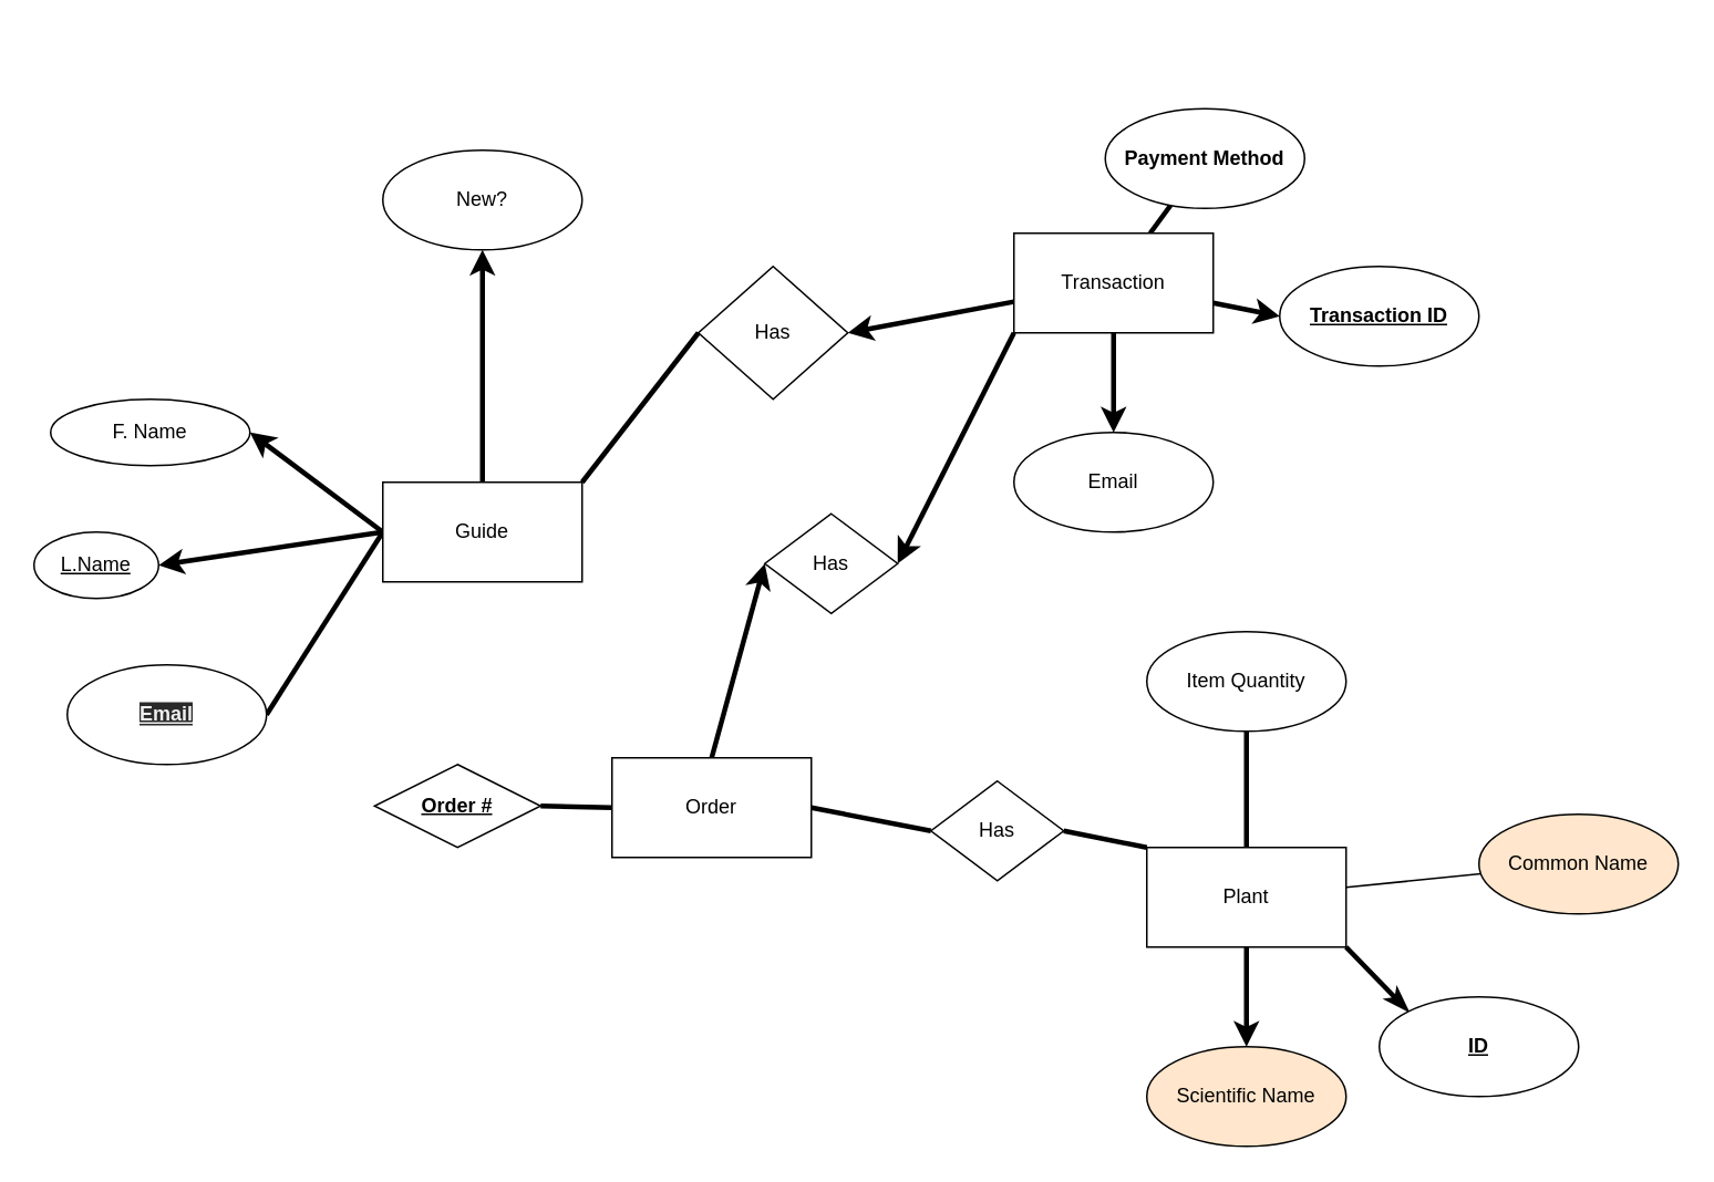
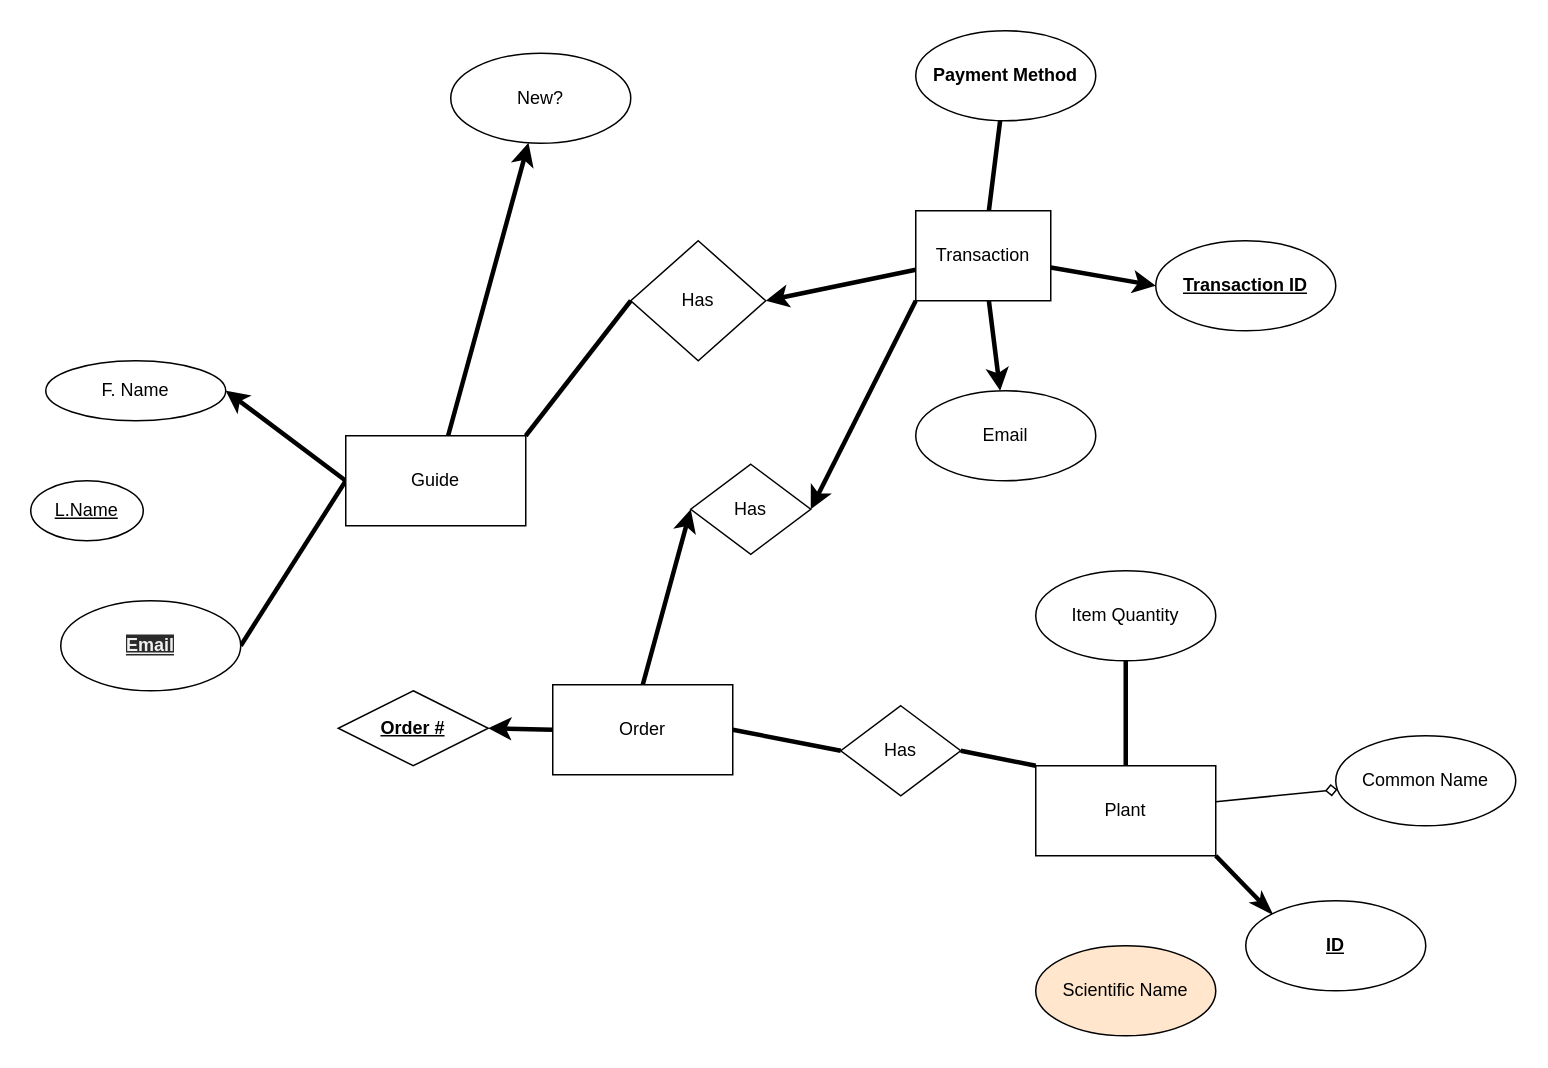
  <mxCell id="0" />
  <mxCell id="1" parent="0" />
  <mxCell id="2" value="" style="edgeStyle=none;html=1;strokeWidth=3;" parent="1" source="7" target="22" edge="1"><mxGeometry relative="1" as="geometry" /></mxCell>
  <mxCell id="3" style="edgeStyle=none;html=1;exitX=1;exitY=0;exitDx=0;exitDy=0;strokeWidth=3;endArrow=none;endFill=0;entryX=0;entryY=0.5;entryDx=0;entryDy=0;" parent="1" source="7" edge="1" target="25"><mxGeometry relative="1" as="geometry"><mxPoint x="420" y="200" as="targetPoint" /></mxGeometry></mxCell>
  <mxCell id="4" style="edgeStyle=none;html=1;exitX=0;exitY=0.5;exitDx=0;exitDy=0;entryX=1;entryY=0.5;entryDx=0;entryDy=0;strokeWidth=3;" edge="1" parent="1" source="7" target="27"><mxGeometry relative="1" as="geometry" /></mxCell>
- <mxCell id="5" style="edgeStyle=none;html=1;exitX=0;exitY=0.5;exitDx=0;exitDy=0;entryX=1;entryY=0.5;entryDx=0;entryDy=0;strokeWidth=3;" edge="1" parent="1" source="7" target="28"><mxGeometry relative="1" as="geometry" /></mxCell>
  <mxCell id="6" style="edgeStyle=none;html=1;exitX=0;exitY=0.5;exitDx=0;exitDy=0;entryX=1;entryY=0.5;entryDx=0;entryDy=0;strokeWidth=3;endArrow=none;endFill=0;" edge="1" parent="1" source="7" target="29"><mxGeometry relative="1" as="geometry" /></mxCell>
  <mxCell id="7" value="Guide" style="rounded=0;whiteSpace=wrap;html=1;" parent="1" vertex="1"><mxGeometry x="230" y="290" width="120" height="60" as="geometry" /></mxCell>
- <mxCell id="8" value="" style="edgeStyle=none;html=1;endArrow=none;endFill=0;" parent="1" source="13" target="20" edge="1"><mxGeometry relative="1" as="geometry" /></mxCell>
- <mxCell id="9" value="" style="edgeStyle=none;html=1;strokeWidth=3;" parent="1" source="13" target="21" edge="1"><mxGeometry relative="1" as="geometry" /></mxCell>
+ <mxCell id="8" value="" style="edgeStyle=none;html=1;endArrow=diamond;endFill=0;" parent="1" source="13" target="20" edge="1"><mxGeometry relative="1" as="geometry" /></mxCell>
  <mxCell id="10" style="edgeStyle=none;html=1;exitX=1;exitY=1;exitDx=0;exitDy=0;entryX=0;entryY=0;entryDx=0;entryDy=0;endArrow=classicThin;endFill=1;strokeWidth=3;" parent="1" source="13" target="26" edge="1"><mxGeometry relative="1" as="geometry" /></mxCell>
  <mxCell id="11" style="edgeStyle=none;html=1;exitX=0;exitY=0;exitDx=0;exitDy=0;entryX=1;entryY=0.5;entryDx=0;entryDy=0;endArrow=none;endFill=0;strokeWidth=3;" edge="1" parent="1" source="13" target="36"><mxGeometry relative="1" as="geometry" /></mxCell>
  <mxCell id="12" style="edgeStyle=none;html=1;exitX=0.5;exitY=0;exitDx=0;exitDy=0;endArrow=none;endFill=0;strokeWidth=3;" edge="1" parent="1" source="13" target="37"><mxGeometry relative="1" as="geometry" /></mxCell>
  <mxCell id="13" value="Plant" style="rounded=0;whiteSpace=wrap;html=1;" parent="1" vertex="1"><mxGeometry x="690" y="510" width="120" height="60" as="geometry" /></mxCell>
  <mxCell id="14" value="" style="edgeStyle=none;html=1;strokeWidth=3;" parent="1" source="19" edge="1"><mxGeometry relative="1" as="geometry"><mxPoint x="770" y="190" as="targetPoint" /></mxGeometry></mxCell>
  <mxCell id="15" value="" style="edgeStyle=none;html=1;strokeWidth=3;" parent="1" source="19" target="23" edge="1"><mxGeometry relative="1" as="geometry" /></mxCell>
  <mxCell id="16" value="" style="edgeStyle=none;html=1;strokeWidth=3;endArrow=none;endFill=0;" parent="1" source="19" target="24" edge="1"><mxGeometry relative="1" as="geometry" /></mxCell>
  <mxCell id="17" value="" style="edgeStyle=none;html=1;entryX=1;entryY=0.5;entryDx=0;entryDy=0;strokeWidth=3;" parent="1" source="19" target="25" edge="1"><mxGeometry relative="1" as="geometry" /></mxCell>
  <mxCell id="18" style="edgeStyle=none;html=1;exitX=0;exitY=1;exitDx=0;exitDy=0;entryX=1;entryY=0.5;entryDx=0;entryDy=0;endArrow=classic;endFill=1;strokeWidth=3;" edge="1" parent="1" source="19" target="35"><mxGeometry relative="1" as="geometry" /></mxCell>
- <mxCell id="19" value="Transaction" style="rounded=0;whiteSpace=wrap;html=1;" parent="1" vertex="1"><mxGeometry x="610" y="140" width="120" height="60" as="geometry" /></mxCell>
- <mxCell id="20" value="Common Name" style="ellipse;whiteSpace=wrap;html=1;rounded=0;fillColor=#ffe6cc;" parent="1" vertex="1"><mxGeometry x="890" y="490" width="120" height="60" as="geometry" /></mxCell>
+ <mxCell id="19" value="Transaction" style="rounded=0;whiteSpace=wrap;html=1;" parent="1" vertex="1"><mxGeometry x="610" y="140" width="90" height="60" as="geometry" /></mxCell>
+ <mxCell id="20" value="Common Name" style="ellipse;whiteSpace=wrap;html=1;rounded=0;" parent="1" vertex="1"><mxGeometry x="890" y="490" width="120" height="60" as="geometry" /></mxCell>
  <mxCell id="21" value="Scientific Name" style="ellipse;whiteSpace=wrap;html=1;rounded=0;fillColor=#ffe6cc;" parent="1" vertex="1"><mxGeometry x="690" y="630" width="120" height="60" as="geometry" /></mxCell>
- <mxCell id="22" value="New?" style="ellipse;whiteSpace=wrap;html=1;rounded=0;" parent="1" vertex="1"><mxGeometry x="230" width="120" height="60" as="geometry" y="90" /></mxCell>
+ <mxCell id="22" value="New?" style="ellipse;whiteSpace=wrap;html=1;rounded=0;" parent="1" vertex="1"><mxGeometry x="300" y="35" width="120" height="60" as="geometry" /></mxCell>
  <mxCell id="23" value="&lt;span&gt;&lt;span&gt;Email&lt;/span&gt;&lt;/span&gt;" style="ellipse;whiteSpace=wrap;html=1;rounded=0;fontStyle=0" parent="1" vertex="1"><mxGeometry x="610" y="260" width="120" height="60" as="geometry" /></mxCell>
- <mxCell id="24" value="Payment Method" style="ellipse;whiteSpace=wrap;html=1;rounded=0;fontStyle=1" parent="1" vertex="1"><mxGeometry x="665" y="65" width="120" height="60" as="geometry" /></mxCell>
+ <mxCell id="24" value="Payment Method" style="ellipse;whiteSpace=wrap;html=1;rounded=0;fontStyle=1" parent="1" vertex="1"><mxGeometry x="610" y="20" width="120" height="60" as="geometry" /></mxCell>
  <mxCell id="25" value="Has" style="rhombus;whiteSpace=wrap;html=1;rounded=0;" parent="1" vertex="1"><mxGeometry x="420" y="160" width="90" height="80" as="geometry" /></mxCell>
  <mxCell id="26" value="&lt;u&gt;&lt;b&gt;ID&lt;/b&gt;&lt;/u&gt;" style="ellipse;whiteSpace=wrap;html=1;rounded=0;" parent="1" vertex="1"><mxGeometry x="830" y="600" width="120" height="60" as="geometry" /></mxCell>
  <mxCell id="27" value="F. Name" style="ellipse;whiteSpace=wrap;html=1;" vertex="1" parent="1"><mxGeometry x="30" y="240" width="120" height="40" as="geometry" /></mxCell>
  <mxCell id="28" value="L.Name" style="ellipse;whiteSpace=wrap;html=1;fontStyle=4" vertex="1" parent="1"><mxGeometry x="20" y="320" width="75" height="40" as="geometry" /></mxCell>
  <mxCell id="29" value="&#10;&#10;&lt;u style=&quot;color: rgb(240, 240, 240); font-family: helvetica; font-size: 12px; font-style: normal; font-weight: 400; letter-spacing: normal; text-align: center; text-indent: 0px; text-transform: none; word-spacing: 0px; background-color: rgb(42, 42, 42);&quot;&gt;&lt;b&gt;Email&lt;/b&gt;&lt;/u&gt;&#10;&#10;" style="ellipse;whiteSpace=wrap;html=1;" vertex="1" parent="1"><mxGeometry x="40" y="400" width="120" height="60" as="geometry" /></mxCell>
- <mxCell id="30" style="edgeStyle=none;html=1;exitX=0;exitY=0.5;exitDx=0;exitDy=0;entryX=1;entryY=0.5;entryDx=0;entryDy=0;endArrow=none;endFill=1;strokeWidth=3;" edge="1" parent="1" source="33" target="34"><mxGeometry relative="1" as="geometry" /></mxCell>
+ <mxCell id="30" style="edgeStyle=none;html=1;exitX=0;exitY=0.5;exitDx=0;exitDy=0;entryX=1;entryY=0.5;entryDx=0;entryDy=0;endArrow=classic;endFill=1;strokeWidth=3;" edge="1" parent="1" source="33" target="34"><mxGeometry relative="1" as="geometry" /></mxCell>
  <mxCell id="31" style="edgeStyle=none;html=1;exitX=0.5;exitY=0;exitDx=0;exitDy=0;endArrow=classic;endFill=1;strokeWidth=3;entryX=0;entryY=0.5;entryDx=0;entryDy=0;" edge="1" parent="1" source="33" target="35"><mxGeometry relative="1" as="geometry" /></mxCell>
  <mxCell id="32" style="edgeStyle=none;html=1;exitX=1;exitY=0.5;exitDx=0;exitDy=0;entryX=0;entryY=0.5;entryDx=0;entryDy=0;endArrow=none;endFill=0;strokeWidth=3;" edge="1" parent="1" source="33" target="36"><mxGeometry relative="1" as="geometry" /></mxCell>
  <mxCell id="33" value="Order" style="rounded=0;whiteSpace=wrap;html=1;" vertex="1" parent="1"><mxGeometry x="368" y="456" width="120" height="60" as="geometry" /></mxCell>
  <mxCell id="34" value="&lt;u&gt;&lt;b&gt;Order #&lt;/b&gt;&lt;/u&gt;" style="rhombus;whiteSpace=wrap;html=1;" vertex="1" parent="1"><mxGeometry x="225" y="460" width="100" height="50" as="geometry" /></mxCell>
  <mxCell id="35" value="Has" style="rhombus;whiteSpace=wrap;html=1;" vertex="1" parent="1"><mxGeometry x="460" y="309" width="80" height="60" as="geometry" /></mxCell>
  <mxCell id="36" value="Has" style="rhombus;whiteSpace=wrap;html=1;" vertex="1" parent="1"><mxGeometry x="560" y="470" width="80" height="60" as="geometry" /></mxCell>
  <mxCell id="37" value="Item Quantity" style="ellipse;whiteSpace=wrap;html=1;rounded=0;" vertex="1" parent="1"><mxGeometry x="690" y="380" width="120" height="60" as="geometry" /></mxCell>
  <mxCell id="38" value="&lt;u&gt;&lt;b&gt;Transaction ID&lt;/b&gt;&lt;/u&gt;" style="ellipse;whiteSpace=wrap;html=1;rounded=0;" vertex="1" parent="1"><mxGeometry x="770" y="160" width="120" height="60" as="geometry" /></mxCell>
